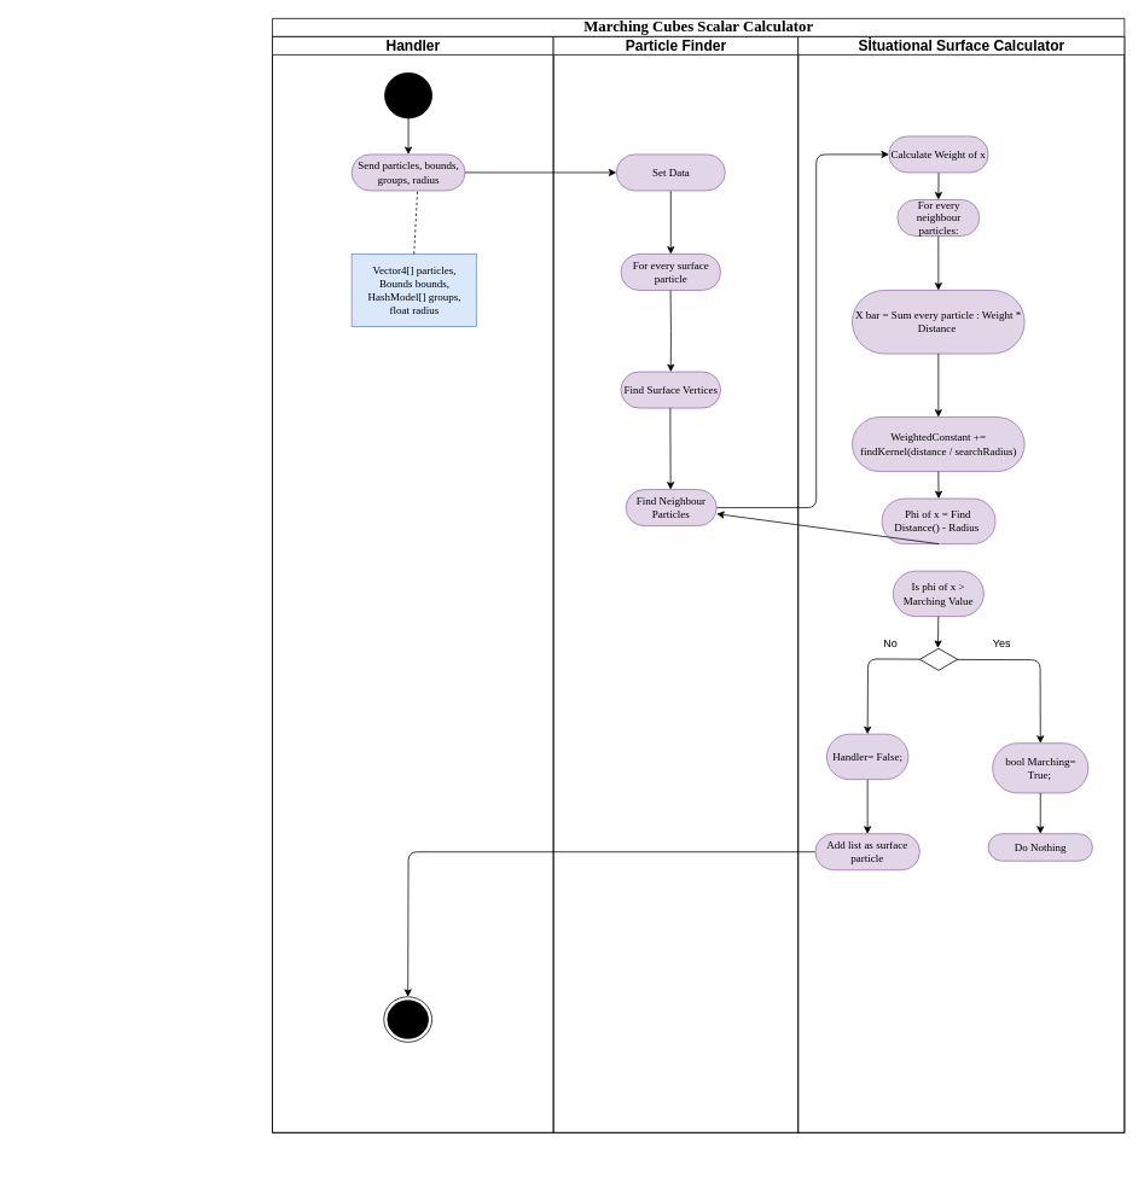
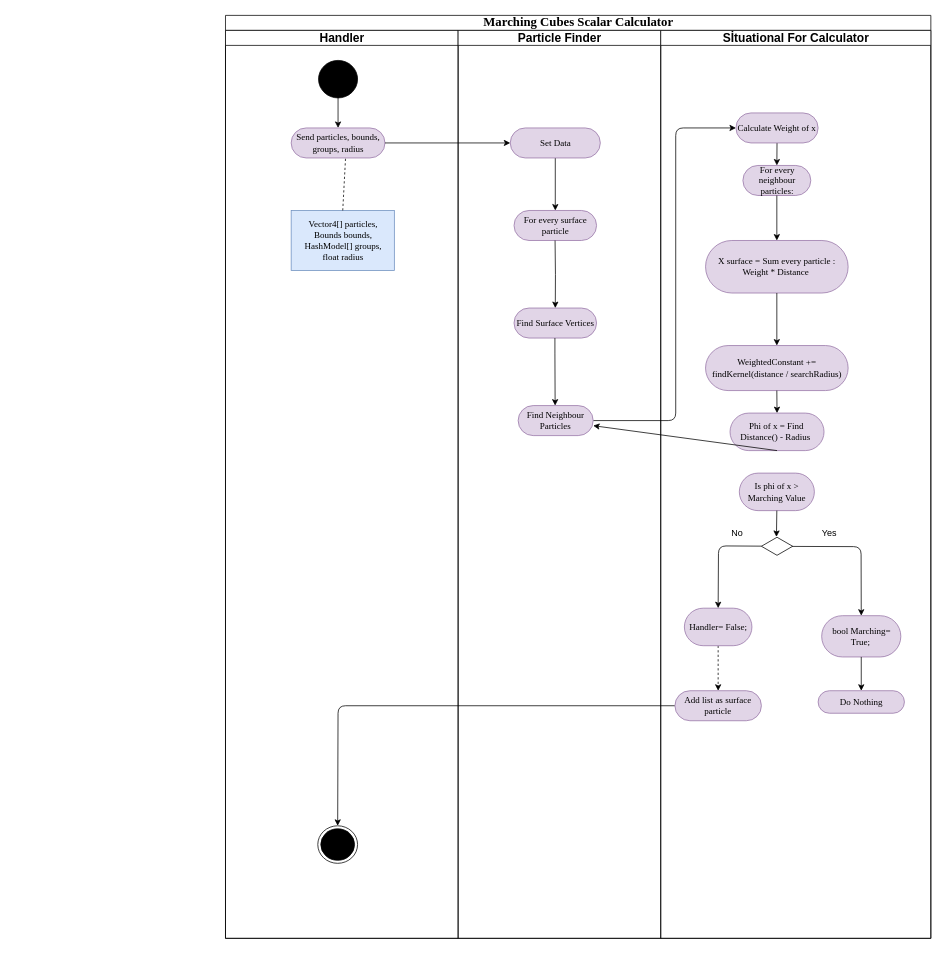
  <mxCell id="0" />
  <mxCell id="1" parent="0" />
  <mxCell id="2" value="&lt;font style=&quot;font-size: 17px&quot;&gt;Marching Cubes Scalar Calculator&lt;/font&gt;" style="swimlane;html=1;childLayout=stackLayout;startSize=20;rounded=0;shadow=0;comic=0;labelBackgroundColor=none;strokeWidth=1;fontFamily=Verdana;fontSize=12;align=center;" parent="1" vertex="1"><mxGeometry x="300" y="20" width="940" height="1230" as="geometry"><mxRectangle x="40" y="20" width="60" height="20" as="alternateBounds" /></mxGeometry></mxCell>
  <mxCell id="3" value="&lt;font style=&quot;font-size: 16px&quot;&gt;Handler&lt;/font&gt;" style="swimlane;html=1;startSize=20;" parent="2" vertex="1"><mxGeometry y="20" width="310" height="1210" as="geometry" /></mxCell>
  <mxCell id="4" value="" style="ellipse;whiteSpace=wrap;html=1;rounded=0;shadow=0;comic=0;labelBackgroundColor=none;strokeWidth=1;fillColor=#000000;fontFamily=Verdana;fontSize=12;align=center;" parent="3" vertex="1"><mxGeometry x="124" y="40" width="52" height="50" as="geometry" /></mxCell>
  <mxCell id="5" value="Send particles, bounds, groups, radius" style="rounded=1;whiteSpace=wrap;html=1;shadow=0;comic=0;labelBackgroundColor=none;strokeWidth=1;fontFamily=Verdana;fontSize=12;align=center;arcSize=50;fillColor=#e1d5e7;strokeColor=#9673a6;" parent="3" vertex="1"><mxGeometry x="87.5" y="130" width="125" height="40" as="geometry" /></mxCell>
  <mxCell id="6" value="" style="endArrow=classic;html=1;entryX=0.5;entryY=0;entryDx=0;entryDy=0;exitX=0.5;exitY=1;exitDx=0;exitDy=0;" parent="3" source="4" target="5" edge="1"><mxGeometry width="50" height="50" relative="1" as="geometry"><mxPoint x="30" y="340" as="sourcePoint" /><mxPoint x="80" y="290" as="targetPoint" /></mxGeometry></mxCell>
  <mxCell id="7" value="" style="ellipse;html=1;shape=endState;fillColor=#000000;strokeColor=#000000;" parent="3" vertex="1"><mxGeometry x="123" y="1060" width="53" height="50" as="geometry" /></mxCell>
  <mxCell id="8" value="Vector4[] particles, &lt;br&gt;Bounds bounds,&lt;br&gt;HashModel[] groups,&lt;br&gt;float radius" style="rounded=0;whiteSpace=wrap;html=1;shadow=0;comic=0;labelBackgroundColor=none;strokeWidth=1;fontFamily=Verdana;fontSize=12;align=center;arcSize=50;fillColor=#dae8fc;strokeColor=#6c8ebf;" parent="3" vertex="1"><mxGeometry x="87.5" y="240" width="137.5" height="80" as="geometry" /></mxCell>
  <mxCell id="9" value="" style="endArrow=classic;html=1;exitX=1;exitY=0.5;exitDx=0;exitDy=0;entryX=0;entryY=0.5;entryDx=0;entryDy=0;" parent="2" source="5" target="16" edge="1"><mxGeometry width="50" height="50" relative="1" as="geometry"><mxPoint x="130" y="250" as="sourcePoint" /><mxPoint x="480" y="170" as="targetPoint" /></mxGeometry></mxCell>
  <mxCell id="10" value="" style="endArrow=classic;html=1;exitX=1;exitY=0.5;exitDx=0;exitDy=0;entryX=0;entryY=0.5;entryDx=0;entryDy=0;" parent="2" source="14" target="26" edge="1"><mxGeometry width="50" height="50" relative="1" as="geometry"><mxPoint x="436" y="470" as="sourcePoint" /><mxPoint x="446" y="440" as="targetPoint" /><Array as="points"><mxPoint x="600" y="540" /><mxPoint x="600" y="150" /></Array></mxGeometry></mxCell>
  <mxCell id="11" value="" style="endArrow=classic;html=1;strokeWidth=1;entryX=0.5;entryY=0;entryDx=0;entryDy=0;exitX=0;exitY=0.5;exitDx=0;exitDy=0;" parent="2" source="36" target="7" edge="1"><mxGeometry width="50" height="50" relative="1" as="geometry"><mxPoint x="660" y="900" as="sourcePoint" /><mxPoint x="149" y="980" as="targetPoint" /><Array as="points"><mxPoint x="150" y="920" /></Array></mxGeometry></mxCell>
  <mxCell id="12" value="&lt;span style=&quot;font-size: 16px&quot;&gt;Particle Finder&lt;/span&gt;" style="swimlane;html=1;startSize=20;" parent="2" vertex="1"><mxGeometry x="310" y="20" width="270" height="1210" as="geometry" /></mxCell>
  <mxCell id="13" value="Find Surface Vertices" style="rounded=1;whiteSpace=wrap;html=1;shadow=0;comic=0;labelBackgroundColor=none;strokeWidth=1;fontFamily=Verdana;fontSize=12;align=center;arcSize=50;fillColor=#e1d5e7;strokeColor=#9673a6;" parent="12" vertex="1"><mxGeometry x="74.5" y="370" width="110" height="40" as="geometry" /></mxCell>
  <mxCell id="14" value="Find Neighbour Particles" style="rounded=1;whiteSpace=wrap;html=1;shadow=0;comic=0;labelBackgroundColor=none;strokeWidth=1;fontFamily=Verdana;fontSize=12;align=center;arcSize=50;fillColor=#e1d5e7;strokeColor=#9673a6;" parent="12" vertex="1"><mxGeometry x="80" y="500" width="100" height="40" as="geometry" /></mxCell>
  <mxCell id="15" value="" style="edgeStyle=orthogonalEdgeStyle;rounded=0;orthogonalLoop=1;jettySize=auto;html=1;" parent="12" source="16" target="17" edge="1"><mxGeometry relative="1" as="geometry" /></mxCell>
  <mxCell id="16" value="Set Data" style="rounded=1;whiteSpace=wrap;html=1;shadow=0;comic=0;labelBackgroundColor=none;strokeWidth=1;fontFamily=Verdana;fontSize=12;align=center;arcSize=50;fillColor=#e1d5e7;strokeColor=#9673a6;" parent="12" vertex="1"><mxGeometry x="69.5" y="130" width="120" height="40" as="geometry" /></mxCell>
  <mxCell id="17" value="For every surface particle" style="rounded=1;whiteSpace=wrap;html=1;shadow=0;comic=0;labelBackgroundColor=none;strokeWidth=1;fontFamily=Verdana;fontSize=12;align=center;arcSize=50;fillColor=#e1d5e7;strokeColor=#9673a6;" parent="12" vertex="1"><mxGeometry x="74.5" y="240" width="110" height="40" as="geometry" /></mxCell>
  <mxCell id="18" value="" style="edgeStyle=orthogonalEdgeStyle;rounded=0;orthogonalLoop=1;jettySize=auto;html=1;entryX=0.5;entryY=0;entryDx=0;entryDy=0;" parent="12" target="13" edge="1"><mxGeometry relative="1" as="geometry"><mxPoint x="129.21" y="280" as="sourcePoint" /><mxPoint x="129.21" y="350" as="targetPoint" /></mxGeometry></mxCell>
  <mxCell id="19" value="" style="edgeStyle=orthogonalEdgeStyle;rounded=0;orthogonalLoop=1;jettySize=auto;html=1;entryX=0.5;entryY=0;entryDx=0;entryDy=0;" parent="12" edge="1"><mxGeometry relative="1" as="geometry"><mxPoint x="129.0" y="410" as="sourcePoint" /><mxPoint x="129.29" y="500" as="targetPoint" /><Array as="points"><mxPoint x="129" y="430" /><mxPoint x="129" y="430" /></Array></mxGeometry></mxCell>
- <mxCell id="20" value="&lt;font style=&quot;font-size: 16px&quot;&gt;Sİtuational Surface Calculator&lt;/font&gt;" style="swimlane;html=1;startSize=20;" parent="2" vertex="1"><mxGeometry x="580" y="20" width="360" height="1210" as="geometry" /></mxCell>
+ <mxCell id="20" value="&lt;font style=&quot;font-size: 16px&quot;&gt;Sİtuational For Calculator&lt;/font&gt;" style="swimlane;html=1;startSize=20;" parent="2" vertex="1"><mxGeometry x="580" y="20" width="360" height="1210" as="geometry" /></mxCell>
  <mxCell id="21" value="For every neighbour particles:" style="rounded=1;whiteSpace=wrap;html=1;shadow=0;comic=0;labelBackgroundColor=none;strokeWidth=1;fontFamily=Verdana;fontSize=12;align=center;arcSize=50;fillColor=#e1d5e7;strokeColor=#9673a6;" parent="20" vertex="1"><mxGeometry x="109.5" y="180" width="90.5" height="40" as="geometry" /></mxCell>
- <mxCell id="22" value="X bar = Sum every particle : Weight * Distance&amp;nbsp;" style="rounded=1;whiteSpace=wrap;html=1;shadow=0;comic=0;labelBackgroundColor=none;strokeWidth=1;fontFamily=Verdana;fontSize=12;align=center;arcSize=50;fillColor=#e1d5e7;strokeColor=#9673a6;" parent="20" vertex="1"><mxGeometry x="59.75" y="280" width="190" height="70" as="geometry" /></mxCell>
+ <mxCell id="22" value="X surface = Sum every particle : Weight * Distance&amp;nbsp;" style="rounded=1;whiteSpace=wrap;html=1;shadow=0;comic=0;labelBackgroundColor=none;strokeWidth=1;fontFamily=Verdana;fontSize=12;align=center;arcSize=50;fillColor=#e1d5e7;strokeColor=#9673a6;" parent="20" vertex="1"><mxGeometry x="59.75" y="280" width="190" height="70" as="geometry" /></mxCell>
  <mxCell id="23" value="" style="endArrow=classic;html=1;exitX=0.5;exitY=1;exitDx=0;exitDy=0;entryX=0.5;entryY=0;entryDx=0;entryDy=0;" parent="20" target="21" edge="1" source="26"><mxGeometry width="50" height="50" relative="1" as="geometry"><mxPoint x="153" y="150" as="sourcePoint" /><mxPoint x="152.538" y="198.42" as="targetPoint" /></mxGeometry></mxCell>
  <mxCell id="24" value="" style="endArrow=classic;html=1;exitX=0.5;exitY=1;exitDx=0;exitDy=0;entryX=0.5;entryY=0;entryDx=0;entryDy=0;" parent="20" source="21" target="22" edge="1"><mxGeometry width="50" height="50" relative="1" as="geometry"><mxPoint x="140.5" y="390" as="sourcePoint" /><mxPoint x="150" y="300" as="targetPoint" /></mxGeometry></mxCell>
  <mxCell id="25" value="" style="endArrow=classic;html=1;exitX=0.5;exitY=1;exitDx=0;exitDy=0;entryX=0.5;entryY=0;entryDx=0;entryDy=0;" parent="20" source="22" target="27" edge="1"><mxGeometry width="50" height="50" relative="1" as="geometry"><mxPoint x="215.672" y="320.2" as="sourcePoint" /><mxPoint x="154" y="420" as="targetPoint" /></mxGeometry></mxCell>
  <mxCell id="26" value="Calculate Weight of x" style="rounded=1;whiteSpace=wrap;html=1;shadow=0;comic=0;labelBackgroundColor=none;strokeWidth=1;fontFamily=Verdana;fontSize=12;align=center;arcSize=50;fillColor=#e1d5e7;strokeColor=#9673a6;" parent="20" vertex="1"><mxGeometry x="100.25" y="110" width="109.5" height="40" as="geometry" /></mxCell>
  <mxCell id="27" value="WeightedConstant += findKernel(distance / searchRadius)" style="rounded=1;whiteSpace=wrap;html=1;shadow=0;comic=0;labelBackgroundColor=none;strokeWidth=1;fontFamily=Verdana;fontSize=12;align=center;arcSize=50;fillColor=#e1d5e7;strokeColor=#9673a6;" parent="20" vertex="1"><mxGeometry x="59.75" y="420" width="190" height="60" as="geometry" /></mxCell>
  <mxCell id="28" value="Phi of x = Find Distance() - Radius&amp;nbsp;" style="rounded=1;whiteSpace=wrap;html=1;shadow=0;comic=0;labelBackgroundColor=none;strokeWidth=1;fontFamily=Verdana;fontSize=12;align=center;arcSize=50;fillColor=#e1d5e7;strokeColor=#9673a6;" parent="20" vertex="1"><mxGeometry x="92.38" y="510" width="125.25" height="50" as="geometry" /></mxCell>
  <mxCell id="29" value="" style="endArrow=classic;html=1;exitX=0.5;exitY=1;exitDx=0;exitDy=0;entryX=0.5;entryY=0;entryDx=0;entryDy=0;" parent="20" source="27" target="28" edge="1"><mxGeometry width="50" height="50" relative="1" as="geometry"><mxPoint x="165" y="390" as="sourcePoint" /><mxPoint x="155" y="540" as="targetPoint" /></mxGeometry></mxCell>
- <mxCell id="30" value="" style="edgeStyle=orthogonalEdgeStyle;rounded=0;orthogonalLoop=1;jettySize=auto;html=1;entryX=0.5;entryY=0;entryDx=0;entryDy=0;" parent="20" source="31" target="36" edge="1"><mxGeometry relative="1" as="geometry"><mxPoint x="76.54" y="865" as="targetPoint" /></mxGeometry></mxCell>
+ <mxCell id="30" value="" style="edgeStyle=orthogonalEdgeStyle;rounded=0;orthogonalLoop=1;jettySize=auto;html=1;entryX=0.5;entryY=0;entryDx=0;entryDy=0;dashed=1;" parent="20" source="31" target="36" edge="1"><mxGeometry relative="1" as="geometry"><mxPoint x="76.54" y="865" as="targetPoint" /></mxGeometry></mxCell>
  <mxCell id="31" value="Handler= False;" style="rounded=1;whiteSpace=wrap;html=1;shadow=0;comic=0;labelBackgroundColor=none;strokeWidth=1;fontFamily=Verdana;fontSize=12;align=center;arcSize=50;fillColor=#e1d5e7;strokeColor=#9673a6;" parent="20" vertex="1"><mxGeometry x="31.54" y="770" width="90" height="50" as="geometry" /></mxCell>
  <mxCell id="32" value="" style="endArrow=classic;html=1;entryX=0.5;entryY=0;entryDx=0;entryDy=0;exitX=0.004;exitY=0.493;exitDx=0;exitDy=0;exitPerimeter=0;" parent="20" source="37" target="31" edge="1"><mxGeometry width="50" height="50" relative="1" as="geometry"><mxPoint x="155" y="630" as="sourcePoint" /><mxPoint x="70" y="680" as="targetPoint" /><Array as="points"><mxPoint x="77" y="687" /></Array></mxGeometry></mxCell>
  <mxCell id="33" value="" style="endArrow=classic;html=1;exitX=0.964;exitY=0.507;exitDx=0;exitDy=0;exitPerimeter=0;entryX=0.5;entryY=0;entryDx=0;entryDy=0;" parent="20" source="37" edge="1" target="34"><mxGeometry width="50" height="50" relative="1" as="geometry"><mxPoint x="155" y="620" as="sourcePoint" /><mxPoint x="260" y="680" as="targetPoint" /><Array as="points"><mxPoint x="267" y="688" /></Array></mxGeometry></mxCell>
  <mxCell id="34" value="bool Marching= True;&amp;nbsp;" style="rounded=1;whiteSpace=wrap;html=1;shadow=0;comic=0;labelBackgroundColor=none;strokeWidth=1;fontFamily=Verdana;fontSize=12;align=center;arcSize=50;fillColor=#e1d5e7;strokeColor=#9673a6;" parent="20" vertex="1"><mxGeometry x="214.5" y="780" width="105.5" height="55" as="geometry" /></mxCell>
  <mxCell id="35" value="Do Nothing" style="rounded=1;whiteSpace=wrap;html=1;shadow=0;comic=0;labelBackgroundColor=none;strokeWidth=1;fontFamily=Verdana;fontSize=12;align=center;arcSize=50;fillColor=#e1d5e7;strokeColor=#9673a6;" parent="20" vertex="1"><mxGeometry x="209.75" y="880" width="115" height="30" as="geometry" /></mxCell>
  <mxCell id="36" value="Add list as surface particle" style="rounded=1;whiteSpace=wrap;html=1;shadow=0;comic=0;labelBackgroundColor=none;strokeWidth=1;fontFamily=Verdana;fontSize=12;align=center;arcSize=50;fillColor=#e1d5e7;strokeColor=#9673a6;" parent="20" vertex="1"><mxGeometry x="18.92" y="880" width="115.25" height="40" as="geometry" /></mxCell>
  <mxCell id="37" value="" style="html=1;whiteSpace=wrap;aspect=fixed;shape=isoRectangle;" vertex="1" parent="20"><mxGeometry x="134.17" y="675" width="41.67" height="25" as="geometry" /></mxCell>
  <mxCell id="38" value="" style="endArrow=classic;html=1;exitX=0.5;exitY=1;exitDx=0;exitDy=0;" edge="1" parent="20" source="28" target="14"><mxGeometry width="50" height="50" relative="1" as="geometry"><mxPoint x="165" y="500" as="sourcePoint" /><mxPoint x="165.005" y="540" as="targetPoint" /></mxGeometry></mxCell>
  <mxCell id="39" value="Is phi of x &amp;gt; Marching Value" style="rounded=1;whiteSpace=wrap;html=1;shadow=0;comic=0;labelBackgroundColor=none;strokeWidth=1;fontFamily=Verdana;fontSize=12;align=center;arcSize=50;fillColor=#e1d5e7;strokeColor=#9673a6;" vertex="1" parent="20"><mxGeometry x="104.75" y="590" width="100" height="50" as="geometry" /></mxCell>
  <mxCell id="40" value="" style="endArrow=classic;html=1;entryX=0.5;entryY=0;entryDx=0;entryDy=0;exitX=0.5;exitY=1;exitDx=0;exitDy=0;" edge="1" parent="20" source="34" target="35"><mxGeometry width="50" height="50" relative="1" as="geometry"><mxPoint x="172" y="890" as="sourcePoint" /><mxPoint x="222" y="840" as="targetPoint" /></mxGeometry></mxCell>
  <mxCell id="41" value="" style="endArrow=classic;html=1;entryX=0.481;entryY=0;entryDx=0;entryDy=0;entryPerimeter=0;exitX=0.5;exitY=1;exitDx=0;exitDy=0;" edge="1" parent="20" source="39" target="37"><mxGeometry width="50" height="50" relative="1" as="geometry"><mxPoint x="270" y="650" as="sourcePoint" /><mxPoint x="320" y="600" as="targetPoint" /></mxGeometry></mxCell>
  <mxCell id="42" value="Yes" style="text;html=1;strokeColor=none;fillColor=none;align=center;verticalAlign=middle;whiteSpace=wrap;rounded=0;" vertex="1" parent="20"><mxGeometry x="205" y="660" width="40" height="20" as="geometry" /></mxCell>
  <mxCell id="43" value="No" style="text;html=1;strokeColor=none;fillColor=none;align=center;verticalAlign=middle;whiteSpace=wrap;rounded=0;" vertex="1" parent="20"><mxGeometry x="81.54" y="660" width="40" height="20" as="geometry" /></mxCell>
  <mxCell id="44" value="" style="text;strokeColor=none;fillColor=none;align=left;verticalAlign=middle;spacingTop=-1;spacingLeft=4;spacingRight=4;rotatable=0;labelPosition=right;points=[];portConstraint=eastwest;" parent="1" vertex="1"><mxGeometry x="20" y="1270" width="20" height="14" as="geometry" /></mxCell>
  <mxCell id="45" value="" style="endArrow=none;dashed=1;html=1;exitX=0.5;exitY=0;exitDx=0;exitDy=0;" parent="1" source="8" edge="1"><mxGeometry width="50" height="50" relative="1" as="geometry"><mxPoint x="540" y="480" as="sourcePoint" /><mxPoint x="460" y="210" as="targetPoint" /></mxGeometry></mxCell>
